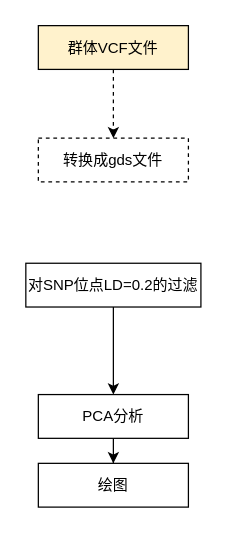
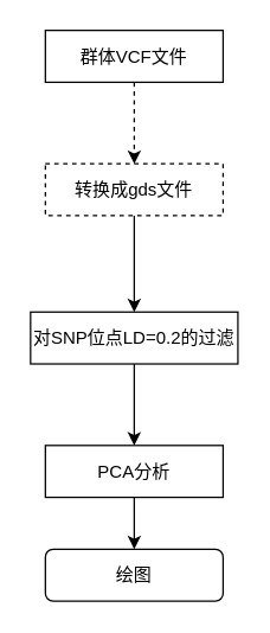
  <mxCell id="0" />
  <mxCell id="1" parent="0" />
  <mxCell id="2" value="" style="edgeStyle=orthogonalEdgeStyle;rounded=0;orthogonalLoop=1;jettySize=auto;html=1;dashed=1;" edge="1" parent="1" source="3" target="5"><mxGeometry relative="1" as="geometry" /></mxCell>
- <mxCell id="3" value="群体VCF文件" style="rounded=0;whiteSpace=wrap;html=1;fillColor=#fff2cc;" vertex="1" parent="1"><mxGeometry x="30" y="20" width="120" height="35" as="geometry" /></mxCell>
+ <mxCell id="3" value="群体VCF文件" style="rounded=0;whiteSpace=wrap;html=1;" vertex="1" parent="1"><mxGeometry x="30" y="20" width="120" height="35" as="geometry" /></mxCell>
+ <mxCell id="4" value="" style="edgeStyle=orthogonalEdgeStyle;rounded=0;orthogonalLoop=1;jettySize=auto;html=1;" edge="1" parent="1" source="5" target="7"><mxGeometry relative="1" as="geometry" /></mxCell>
  <mxCell id="5" value="转换成gds文件" style="rounded=0;whiteSpace=wrap;html=1;dashed=1;" vertex="1" parent="1"><mxGeometry x="30" y="110" width="120" height="35" as="geometry" /></mxCell>
  <mxCell id="6" value="" style="edgeStyle=orthogonalEdgeStyle;rounded=0;orthogonalLoop=1;jettySize=auto;html=1;" edge="1" parent="1" source="7" target="9"><mxGeometry relative="1" as="geometry" /></mxCell>
  <mxCell id="7" value="对SNP位点LD=0.2的过滤" style="rounded=0;whiteSpace=wrap;html=1;" vertex="1" parent="1"><mxGeometry x="20" y="210" width="140" height="35" as="geometry" /></mxCell>
  <mxCell id="8" value="" style="edgeStyle=orthogonalEdgeStyle;rounded=0;orthogonalLoop=1;jettySize=auto;html=1;" edge="1" parent="1" source="9" target="10"><mxGeometry relative="1" as="geometry" /></mxCell>
- <mxCell id="9" value="PCA分析" style="rounded=0;whiteSpace=wrap;html=1;" vertex="1" parent="1"><mxGeometry x="30" y="315" width="120" height="35" as="geometry" /></mxCell>
- <mxCell id="10" value="绘图" style="rounded=0;whiteSpace=wrap;html=1;" vertex="1" parent="1"><mxGeometry x="30" y="370" width="120" height="35" as="geometry" /></mxCell>
+ <mxCell id="9" value="PCA分析" style="rounded=0;whiteSpace=wrap;html=1;" vertex="1" parent="1"><mxGeometry x="30" y="300" width="120" height="35" as="geometry" /></mxCell>
+ <mxCell id="10" value="绘图" style="whiteSpace=wrap;html=1;rounded=1;" vertex="1" parent="1"><mxGeometry x="30" y="370" width="120" height="35" as="geometry" /></mxCell>
